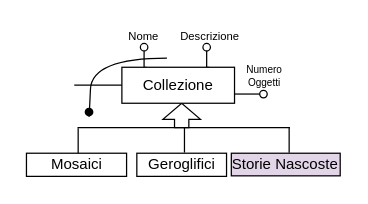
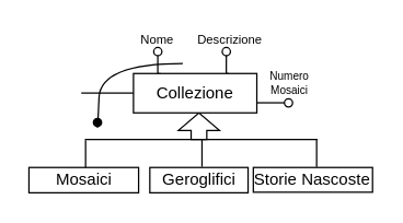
  <mxCell id="0" />
  <mxCell id="1" parent="0" />
  <mxCell id="2" value="&lt;font style=&quot;font-size: 9px;&quot;&gt;Descrizione&lt;/font&gt;" style="text;html=1;align=center;verticalAlign=middle;whiteSpace=wrap;rounded=0;" vertex="1" parent="1"><mxGeometry x="149.87" y="20" width="35" height="15" as="geometry" /></mxCell>
  <mxCell id="3" value="&lt;font style=&quot;font-size: 9px;&quot;&gt;Nome&lt;/font&gt;" style="text;html=1;align=center;verticalAlign=middle;whiteSpace=wrap;rounded=0;" vertex="1" parent="1"><mxGeometry x="96.87" y="20" width="35" height="15" as="geometry" /></mxCell>
  <mxCell id="4" value="" style="curved=1;endArrow=oval;html=1;rounded=0;endFill=1;" edge="1" parent="1"><mxGeometry width="50" height="50" relative="1" as="geometry"><mxPoint x="132.87" y="46" as="sourcePoint" /><mxPoint x="70.62" y="89" as="targetPoint" /><Array as="points"><mxPoint x="72.87" y="46" /><mxPoint x="70.62" y="95.6" /></Array></mxGeometry></mxCell>
  <mxCell id="5" value="Mosaici" style="whiteSpace=wrap;html=1;align=center;" vertex="1" parent="1"><mxGeometry x="20.62" y="121.93" width="80" height="18.5" as="geometry" /></mxCell>
  <mxCell id="6" style="edgeStyle=orthogonalEdgeStyle;rounded=0;orthogonalLoop=1;jettySize=auto;html=1;exitX=0.75;exitY=0;exitDx=0;exitDy=0;endArrow=oval;endFill=0;" edge="1" parent="1"><mxGeometry relative="1" as="geometry"><mxPoint x="116.62" y="53.24" as="sourcePoint" /><mxPoint x="114.62" y="37.24" as="targetPoint" /></mxGeometry></mxCell>
  <mxCell id="7" style="edgeStyle=orthogonalEdgeStyle;rounded=0;orthogonalLoop=1;jettySize=auto;html=1;exitX=0.75;exitY=0;exitDx=0;exitDy=0;endArrow=oval;endFill=0;" edge="1" parent="1"><mxGeometry relative="1" as="geometry"><mxPoint x="166.62" y="53.25" as="sourcePoint" /><mxPoint x="164.62" y="37.25" as="targetPoint" /></mxGeometry></mxCell>
  <mxCell id="8" value="" style="endArrow=none;html=1;rounded=0;" edge="1" parent="1"><mxGeometry width="50" height="50" relative="1" as="geometry"><mxPoint x="61.41" y="101.5" as="sourcePoint" /><mxPoint x="231.19" y="101.5" as="targetPoint" /></mxGeometry></mxCell>
  <mxCell id="9" value="" style="endArrow=none;html=1;rounded=0;entryX=0.5;entryY=0;entryDx=0;entryDy=0;" edge="1" parent="1"><mxGeometry width="50" height="50" relative="1" as="geometry"><mxPoint x="146.87" y="101.42" as="sourcePoint" /><mxPoint x="146.87" y="121.42" as="targetPoint" /></mxGeometry></mxCell>
  <mxCell id="10" value="" style="endArrow=none;html=1;rounded=0;entryX=0.5;entryY=0;entryDx=0;entryDy=0;" edge="1" parent="1"><mxGeometry width="50" height="50" relative="1" as="geometry"><mxPoint x="230.52" y="101.5" as="sourcePoint" /><mxPoint x="230.52" y="121.5" as="targetPoint" /></mxGeometry></mxCell>
  <mxCell id="11" style="edgeStyle=orthogonalEdgeStyle;rounded=0;orthogonalLoop=1;jettySize=auto;html=1;exitX=1;exitY=0.5;exitDx=0;exitDy=0;endArrow=oval;endFill=0;" edge="1" parent="1"><mxGeometry relative="1" as="geometry"><mxPoint x="186.87" y="74.64" as="sourcePoint" /><mxPoint x="209.99" y="74.64" as="targetPoint" /></mxGeometry></mxCell>
- <mxCell id="12" value="&lt;font style=&quot;font-size: 8px;&quot;&gt;Numero&lt;/font&gt;&lt;div style=&quot;line-height: 60%;&quot;&gt;&lt;font style=&quot;font-size: 8px;&quot;&gt;Oggetti&lt;/font&gt;&lt;/div&gt;" style="text;html=1;align=center;verticalAlign=middle;whiteSpace=wrap;rounded=1;strokeColor=none;" vertex="1" parent="1"><mxGeometry x="190.62" y="48.68" width="40" height="18" as="geometry" /></mxCell>
+ <mxCell id="12" value="&lt;font style=&quot;font-size: 8px;&quot;&gt;Numero&lt;/font&gt;&lt;div style=&quot;line-height: 60%;&quot;&gt;&lt;font style=&quot;font-size: 8px;&quot;&gt;Mosaici&lt;/font&gt;&lt;/div&gt;" style="text;html=1;align=center;verticalAlign=middle;whiteSpace=wrap;rounded=1;strokeColor=none;" vertex="1" parent="1"><mxGeometry x="190.62" y="48.68" width="40" height="18" as="geometry" /></mxCell>
  <mxCell id="13" value="" style="shape=singleArrow;direction=north;whiteSpace=wrap;html=1;arrowWidth=0.381;arrowSize=0.658;" vertex="1" parent="1"><mxGeometry x="129.65" y="82" width="30" height="19.5" as="geometry" /></mxCell>
  <mxCell id="14" value="Geroglifici" style="whiteSpace=wrap;html=1;align=center;" vertex="1" parent="1"><mxGeometry x="108.81" y="121.93" width="71.68" height="18.5" as="geometry" /></mxCell>
- <mxCell id="15" value="Storie Nascoste" style="whiteSpace=wrap;html=1;align=center;fillColor=#e1d5e7;" vertex="1" parent="1"><mxGeometry x="184.31" y="121.93" width="87" height="18.07" as="geometry" /></mxCell>
+ <mxCell id="15" value="Storie Nascoste" style="whiteSpace=wrap;html=1;align=center;" vertex="1" parent="1"><mxGeometry x="184.31" y="121.93" width="87" height="18.07" as="geometry" /></mxCell>
  <mxCell id="16" value="" style="endArrow=none;html=1;rounded=0;entryX=0.5;entryY=0;entryDx=0;entryDy=0;" edge="1" parent="1"><mxGeometry width="50" height="50" relative="1" as="geometry"><mxPoint x="61.94" y="101.93" as="sourcePoint" /><mxPoint x="61.94" y="121.93" as="targetPoint" /></mxGeometry></mxCell>
  <mxCell id="17" value="" style="endArrow=none;html=1;rounded=0;" edge="1" parent="1"><mxGeometry width="50" height="50" relative="1" as="geometry"><mxPoint x="58.81" y="67.56" as="sourcePoint" /><mxPoint x="108.81" y="67.56" as="targetPoint" /></mxGeometry></mxCell>
  <mxCell id="18" value="Collezione" style="whiteSpace=wrap;html=1;align=center;" vertex="1" parent="1"><mxGeometry x="96.87" y="53.25" width="90" height="28.75" as="geometry" /></mxCell>
